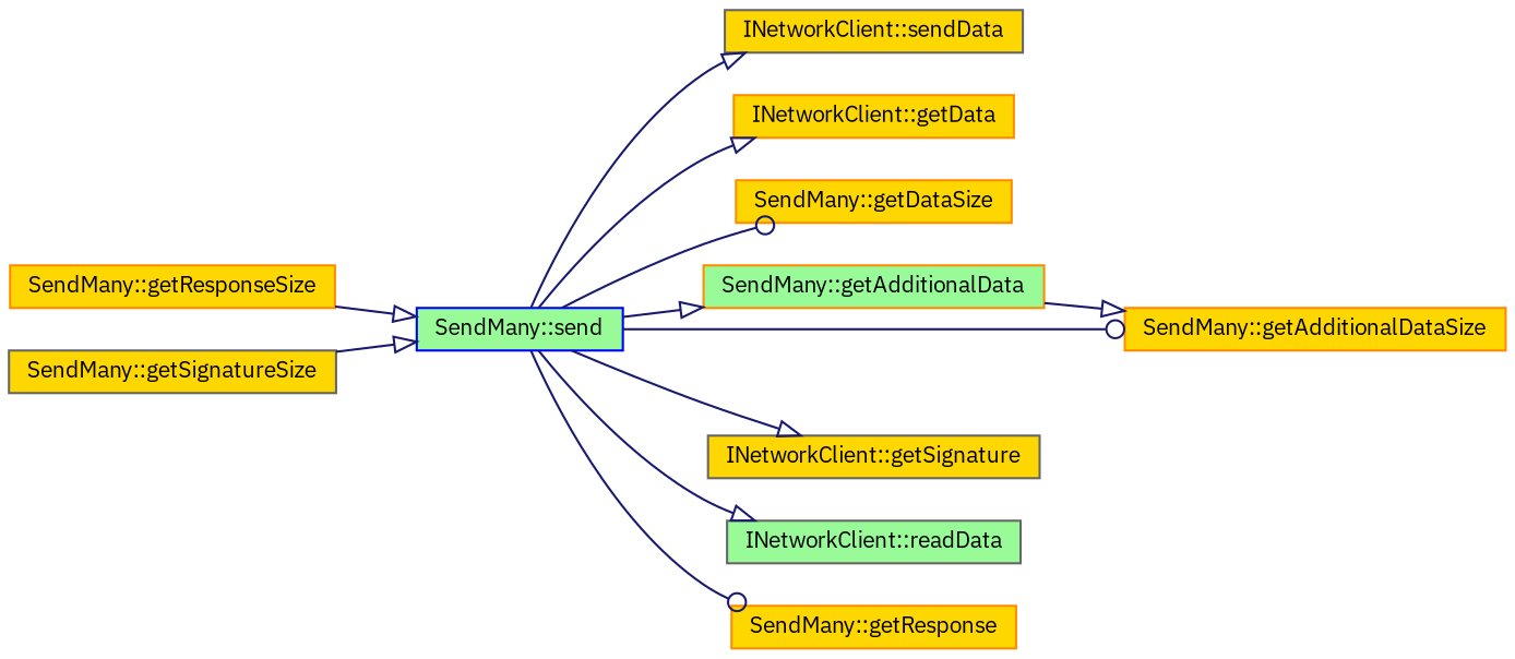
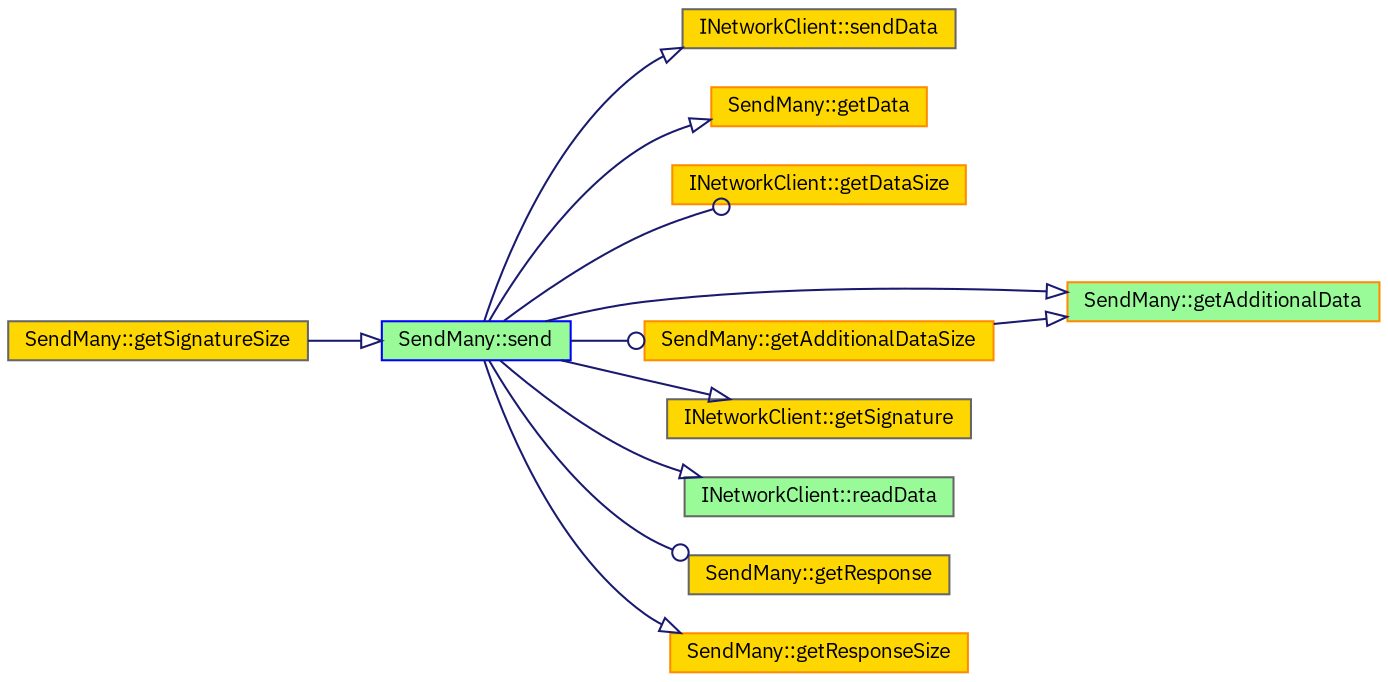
  digraph {
    fontname="IBM Plex Sans"
    rankdir=LR
    node [color=darkorange fillcolor=gold fontname="IBM Plex Sans" fontsize=10 shape=record style=filled]
    edge [arrowhead=onormal color=midnightblue fontname="IBM Plex Sans" fontsize=10 labelfontname=Helvetica labelfontsize=10 style=solid]
    n1 [color=blue fillcolor=palegreen fontcolor=black height=0.2 label="SendMany::send" width=0.4]
    n2 [color=gray40 height=0.2 label="INetworkClient::sendData" width=0.4]
-   n3 [height=0.2 label="INetworkClient::getData" width=0.4]
-   n4 [height=0.2 label="SendMany::getDataSize" width=0.4]
+   n3 [height=0.2 label="SendMany::getData" width=0.4]
+   n4 [height=0.2 label="INetworkClient::getDataSize" width=0.4]
    n5 [fillcolor=palegreen height=0.2 label="SendMany::getAdditionalData" width=0.4]
    n6 [height=0.2 label="SendMany::getAdditionalDataSize" width=0.4]
    n7 [color=gray40 height=0.2 label="INetworkClient::getSignature" width=0.4]
    n8 [color=gray40 fillcolor=palegreen height=0.2 label="INetworkClient::readData" width=0.4]
-   n9 [height=0.2 label="SendMany::getResponse" width=0.4]
+   n9 [color=gray40 height=0.2 label="SendMany::getResponse" width=0.4]
    n10 [height=0.2 label="SendMany::getResponseSize" width=0.4]
    n11 [color=gray40 height=0.2 label="SendMany::getSignatureSize" width=0.4]
    n1 -> n2
    n1 -> n3
    n1 -> n4 [arrowhead=odot]
    n1 -> n5
    n1 -> n6 [arrowhead=odot]
    n1 -> n7
    n1 -> n8
    n1 -> n9 [arrowhead=odot]
-   n10 -> n1
-   n5 -> n6
+   n1 -> n10
+   n6 -> n5
    n11 -> n1
  }
